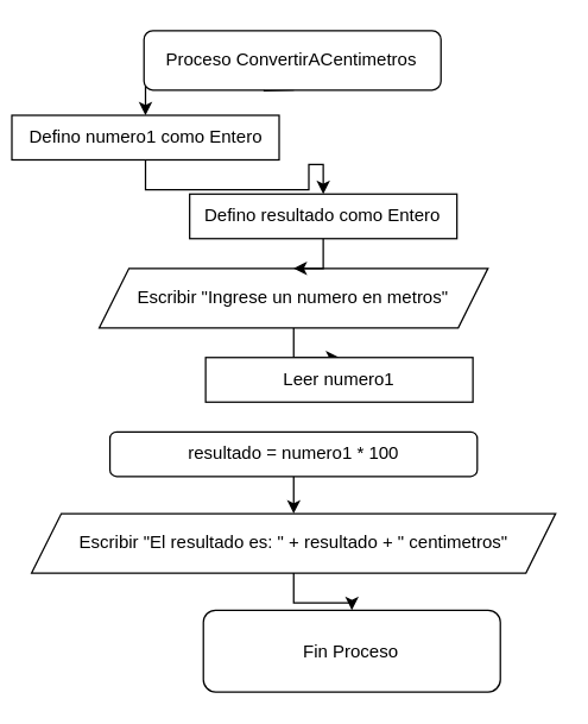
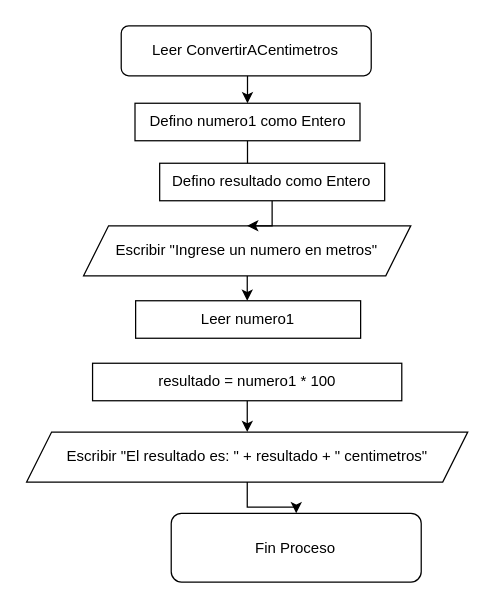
  <mxCell id="0" />
  <mxCell id="1" parent="0" />
  <mxCell id="2" style="edgeStyle=orthogonalEdgeStyle;rounded=0;orthogonalLoop=1;jettySize=auto;html=1;entryX=0.5;entryY=0;entryDx=0;entryDy=0;" parent="1" target="5" edge="1"><mxGeometry relative="1" as="geometry"><mxPoint x="197.5" y="60" as="sourcePoint" /></mxGeometry></mxCell>
- <mxCell id="3" value="Proceso ConvertirACentimetros" style="rounded=1;whiteSpace=wrap;html=1;" parent="1" vertex="1"><mxGeometry x="96.48" y="20" width="200" height="40" as="geometry" /></mxCell>
+ <mxCell id="3" value="Leer ConvertirACentimetros" style="rounded=1;whiteSpace=wrap;html=1;" parent="1" vertex="1"><mxGeometry x="96.48" y="20" width="200" height="40" as="geometry" /></mxCell>
  <mxCell id="4" style="edgeStyle=orthogonalEdgeStyle;rounded=0;orthogonalLoop=1;jettySize=auto;html=1;entryX=0.5;entryY=0;entryDx=0;entryDy=0;" edge="1" parent="1" source="5" target="15"><mxGeometry relative="1" as="geometry" /></mxCell>
- <mxCell id="5" value="Defino numero1 como Entero" style="rounded=0;whiteSpace=wrap;html=1;" parent="1" vertex="1"><mxGeometry x="7.5" y="77" width="180" height="30" as="geometry" /></mxCell>
+ <mxCell id="5" value="Defino numero1 como Entero" style="rounded=0;whiteSpace=wrap;html=1;" parent="1" vertex="1"><mxGeometry x="107.5" y="82" width="180" height="30" as="geometry" /></mxCell>
  <mxCell id="6" value="Fin Proceso" style="rounded=1;whiteSpace=wrap;html=1;" parent="1" vertex="1"><mxGeometry x="136.48" y="410" width="200" height="55" as="geometry" /></mxCell>
  <mxCell id="7" style="edgeStyle=orthogonalEdgeStyle;rounded=0;orthogonalLoop=1;jettySize=auto;html=1;entryX=0.5;entryY=0;entryDx=0;entryDy=0;" parent="1" source="8" target="9" edge="1"><mxGeometry relative="1" as="geometry" /></mxCell>
  <mxCell id="8" value="Escribir &quot;Ingrese un numero en metros&quot;" style="shape=parallelogram;perimeter=parallelogramPerimeter;whiteSpace=wrap;html=1;fixedSize=1;" parent="1" vertex="1"><mxGeometry x="66.36" y="180" width="261.76" height="40" as="geometry" /></mxCell>
- <mxCell id="9" value="Leer numero1" style="rounded=0;whiteSpace=wrap;html=1;" parent="1" vertex="1"><mxGeometry x="138" y="240" width="180" height="30" as="geometry" /></mxCell>
+ <mxCell id="9" value="Leer numero1" style="rounded=0;whiteSpace=wrap;html=1;" parent="1" vertex="1"><mxGeometry x="108" y="240" width="180" height="30" as="geometry" /></mxCell>
  <mxCell id="10" style="edgeStyle=orthogonalEdgeStyle;rounded=0;orthogonalLoop=1;jettySize=auto;html=1;entryX=0.5;entryY=0;entryDx=0;entryDy=0;" parent="1" source="11" target="13" edge="1"><mxGeometry relative="1" as="geometry" /></mxCell>
- <mxCell id="11" value="resultado = numero1 * 100" style="whiteSpace=wrap;html=1;rounded=1;" parent="1" vertex="1"><mxGeometry x="73.55" y="290" width="247.38" height="30" as="geometry" /></mxCell>
+ <mxCell id="11" value="resultado = numero1 * 100" style="rounded=0;whiteSpace=wrap;html=1;" parent="1" vertex="1"><mxGeometry x="73.55" y="290" width="247.38" height="30" as="geometry" /></mxCell>
  <mxCell id="12" style="edgeStyle=orthogonalEdgeStyle;rounded=0;orthogonalLoop=1;jettySize=auto;html=1;entryX=0.5;entryY=0;entryDx=0;entryDy=0;" parent="1" source="13" target="6" edge="1"><mxGeometry relative="1" as="geometry" /></mxCell>
  <mxCell id="13" value="Escribir &quot;El resultado es: &quot; + resultado + &quot; centimetros&quot;" style="shape=parallelogram;perimeter=parallelogramPerimeter;whiteSpace=wrap;html=1;fixedSize=1;" parent="1" vertex="1"><mxGeometry x="20.8" y="345" width="352.88" height="40" as="geometry" /></mxCell>
  <mxCell id="14" style="edgeStyle=orthogonalEdgeStyle;rounded=0;orthogonalLoop=1;jettySize=auto;html=1;entryX=0.5;entryY=0;entryDx=0;entryDy=0;" parent="1" source="15" target="8" edge="1"><mxGeometry relative="1" as="geometry" /></mxCell>
  <mxCell id="15" value="Defino resultado como Entero" style="rounded=0;whiteSpace=wrap;html=1;" parent="1" vertex="1"><mxGeometry x="127.24" y="130" width="180" height="30" as="geometry" /></mxCell>
